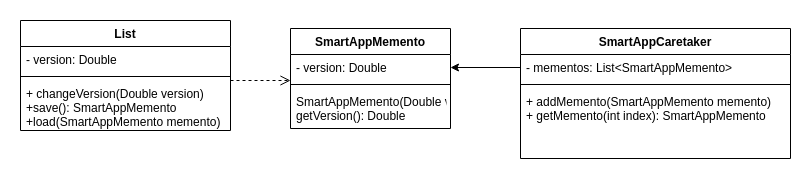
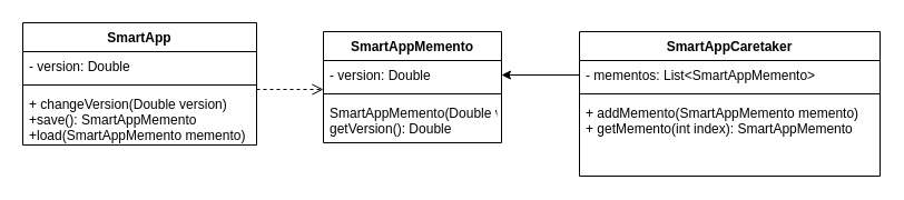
  <mxCell id="0" />
  <mxCell id="1" parent="0" />
- <mxCell id="2" value="List" style="swimlane;fontStyle=1;align=center;verticalAlign=top;childLayout=stackLayout;horizontal=1;startSize=26;horizontalStack=0;resizeParent=1;resizeParentMax=0;resizeLast=0;collapsible=1;marginBottom=0;" vertex="1" parent="1"><mxGeometry x="20" y="20" width="210" height="110" as="geometry" /></mxCell>
+ <mxCell id="2" value="SmartApp" style="swimlane;fontStyle=1;align=center;verticalAlign=top;childLayout=stackLayout;horizontal=1;startSize=26;horizontalStack=0;resizeParent=1;resizeParentMax=0;resizeLast=0;collapsible=1;marginBottom=0;" vertex="1" parent="1"><mxGeometry x="20" y="20" width="210" height="110" as="geometry" /></mxCell>
  <mxCell id="3" value="- version: Double" style="text;strokeColor=none;fillColor=none;align=left;verticalAlign=top;spacingLeft=4;spacingRight=4;overflow=hidden;rotatable=0;points=[[0,0.5],[1,0.5]];portConstraint=eastwest;" vertex="1" parent="2"><mxGeometry y="26" width="210" height="26" as="geometry" /></mxCell>
  <mxCell id="4" value="" style="line;strokeWidth=1;fillColor=none;align=left;verticalAlign=middle;spacingTop=-1;spacingLeft=3;spacingRight=3;rotatable=0;labelPosition=right;points=[];portConstraint=eastwest;" vertex="1" parent="2"><mxGeometry y="52" width="210" height="8" as="geometry" /></mxCell>
  <mxCell id="5" value="+ changeVersion(Double version)&#10;+save(): SmartAppMemento&#10;+load(SmartAppMemento memento)" style="text;strokeColor=none;fillColor=none;align=left;verticalAlign=top;spacingLeft=4;spacingRight=4;overflow=hidden;rotatable=0;points=[[0,0.5],[1,0.5]];portConstraint=eastwest;" vertex="1" parent="2"><mxGeometry y="60" width="210" height="50" as="geometry" /></mxCell>
  <mxCell id="6" value="SmartAppMemento" style="swimlane;fontStyle=1;align=center;verticalAlign=top;childLayout=stackLayout;horizontal=1;startSize=26;horizontalStack=0;resizeParent=1;resizeParentMax=0;resizeLast=0;collapsible=1;marginBottom=0;" vertex="1" parent="1"><mxGeometry x="290" y="28" width="160" height="100" as="geometry" /></mxCell>
  <mxCell id="7" value="- version: Double" style="text;strokeColor=none;fillColor=none;align=left;verticalAlign=top;spacingLeft=4;spacingRight=4;overflow=hidden;rotatable=0;points=[[0,0.5],[1,0.5]];portConstraint=eastwest;" vertex="1" parent="6"><mxGeometry y="26" width="160" height="26" as="geometry" /></mxCell>
  <mxCell id="8" value="" style="line;strokeWidth=1;fillColor=none;align=left;verticalAlign=middle;spacingTop=-1;spacingLeft=3;spacingRight=3;rotatable=0;labelPosition=right;points=[];portConstraint=eastwest;" vertex="1" parent="6"><mxGeometry y="52" width="160" height="8" as="geometry" /></mxCell>
  <mxCell id="9" value="SmartAppMemento(Double version)&#10;getVersion(): Double" style="text;strokeColor=none;fillColor=none;align=left;verticalAlign=top;spacingLeft=4;spacingRight=4;overflow=hidden;rotatable=0;points=[[0,0.5],[1,0.5]];portConstraint=eastwest;" vertex="1" parent="6"><mxGeometry y="60" width="160" height="40" as="geometry" /></mxCell>
  <mxCell id="10" value="SmartAppCaretaker" style="swimlane;fontStyle=1;align=center;verticalAlign=top;childLayout=stackLayout;horizontal=1;startSize=26;horizontalStack=0;resizeParent=1;resizeParentMax=0;resizeLast=0;collapsible=1;marginBottom=0;" vertex="1" parent="1"><mxGeometry x="520" y="28" width="270" height="130" as="geometry" /></mxCell>
  <mxCell id="11" value="- mementos: List&lt;SmartAppMemento&gt;" style="text;strokeColor=none;fillColor=none;align=left;verticalAlign=top;spacingLeft=4;spacingRight=4;overflow=hidden;rotatable=0;points=[[0,0.5],[1,0.5]];portConstraint=eastwest;" vertex="1" parent="10"><mxGeometry y="26" width="270" height="26" as="geometry" /></mxCell>
  <mxCell id="12" value="" style="line;strokeWidth=1;fillColor=none;align=left;verticalAlign=middle;spacingTop=-1;spacingLeft=3;spacingRight=3;rotatable=0;labelPosition=right;points=[];portConstraint=eastwest;" vertex="1" parent="10"><mxGeometry y="52" width="270" height="8" as="geometry" /></mxCell>
  <mxCell id="13" value="+ addMemento(SmartAppMemento memento)&#10;+ getMemento(int index): SmartAppMemento" style="text;strokeColor=none;fillColor=none;align=left;verticalAlign=top;spacingLeft=4;spacingRight=4;overflow=hidden;rotatable=0;points=[[0,0.5],[1,0.5]];portConstraint=eastwest;" vertex="1" parent="10"><mxGeometry y="60" width="270" height="70" as="geometry" /></mxCell>
  <mxCell id="14" value="" style="html=1;verticalAlign=bottom;endArrow=open;dashed=1;endSize=8;rounded=0;" edge="1" parent="1"><mxGeometry relative="1" as="geometry"><mxPoint x="230" y="80" as="sourcePoint" /><mxPoint x="290" y="80" as="targetPoint" /></mxGeometry></mxCell>
  <mxCell id="15" style="edgeStyle=orthogonalEdgeStyle;rounded=0;orthogonalLoop=1;jettySize=auto;html=1;entryX=1;entryY=0.5;entryDx=0;entryDy=0;" edge="1" parent="1" source="11" target="7"><mxGeometry relative="1" as="geometry" /></mxCell>
